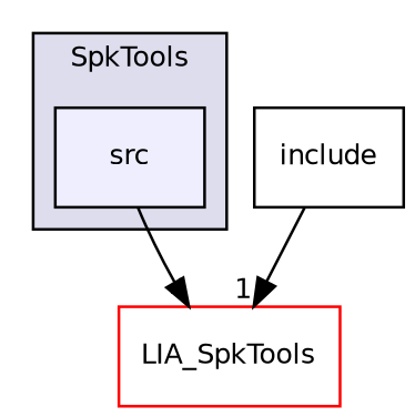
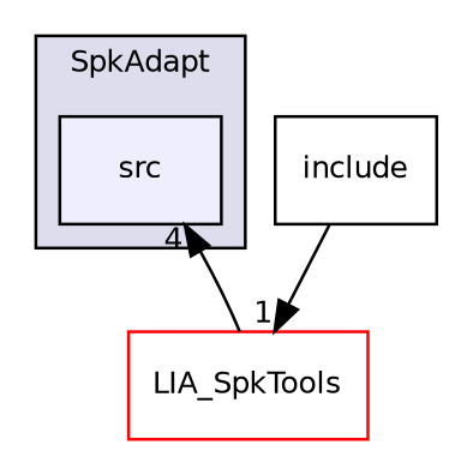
  digraph {
    compound=true
    node [fontname=Helvetica fontsize=10 shape=box style=filled]
    edge [labeldistance=1.5 labelfontname=Helvetica labelfontsize=10]
    n1 [fillcolor="#eeeeff" label=src pencolor=black]
    n2 [color=red fillcolor=white label=LIA_SpkTools]
    n3 [label=include style=""]
    subgraph cluster_1 {
      bgcolor="#ddddee"
      fontname=Helvetica
      fontsize=10
-     label=SpkTools
+     label=SpkAdapt
      pencolor=black
      n1
    }
-   n1 -> n2 [headlabel=4]
+   n2 -> n1 [headlabel=4]
    n3 -> n2 [headlabel=1]
  }
